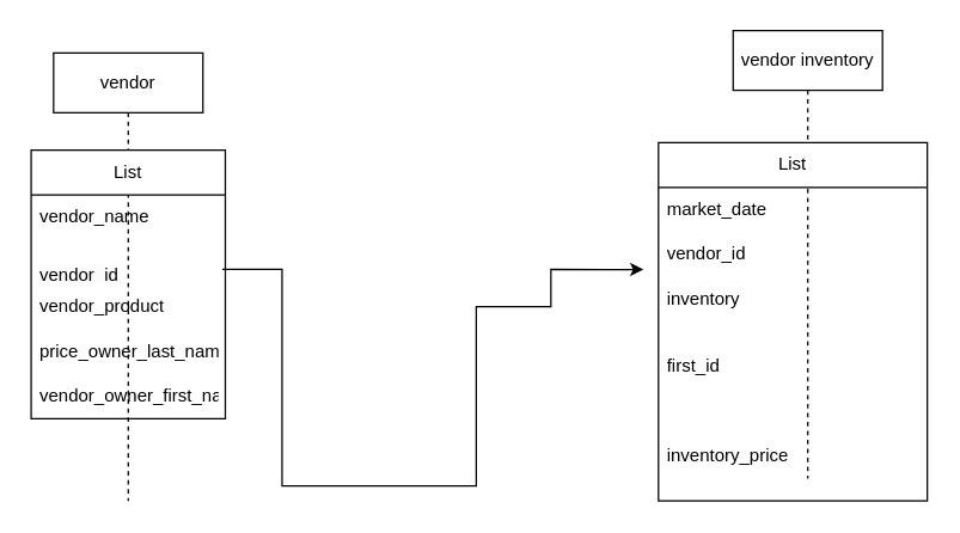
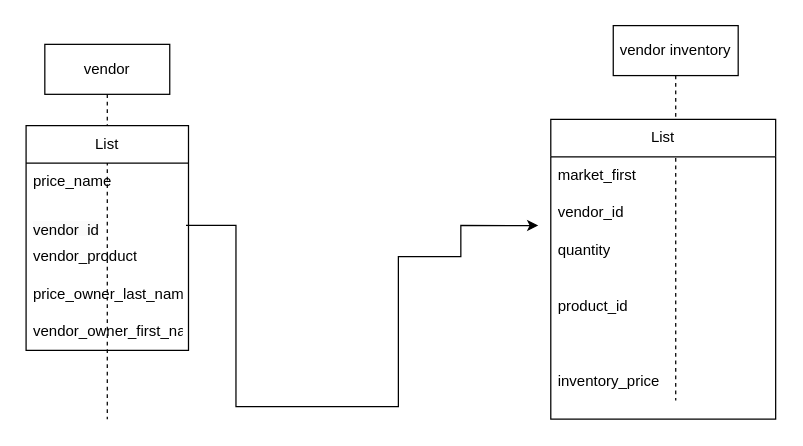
  <mxCell id="0" />
  <mxCell id="1" parent="0" />
  <mxCell id="2" value="vendor" style="shape=umlLifeline;perimeter=lifelinePerimeter;whiteSpace=wrap;html=1;container=0;dropTarget=0;collapsible=0;recursiveResize=0;outlineConnect=0;portConstraint=eastwest;newEdgeStyle={&quot;edgeStyle&quot;:&quot;elbowEdgeStyle&quot;,&quot;elbow&quot;:&quot;vertical&quot;,&quot;curved&quot;:0,&quot;rounded&quot;:0};" parent="1" vertex="1"><mxGeometry x="35" y="35" width="100" height="300" as="geometry" /></mxCell>
  <mxCell id="3" value="vendor inventory" style="shape=umlLifeline;perimeter=lifelinePerimeter;whiteSpace=wrap;html=1;container=0;dropTarget=0;collapsible=0;recursiveResize=0;outlineConnect=0;portConstraint=eastwest;newEdgeStyle={&quot;edgeStyle&quot;:&quot;elbowEdgeStyle&quot;,&quot;elbow&quot;:&quot;vertical&quot;,&quot;curved&quot;:0,&quot;rounded&quot;:0};" parent="1" vertex="1"><mxGeometry x="490" y="20" width="100" height="300" as="geometry" /></mxCell>
  <mxCell id="4" value="List" style="swimlane;fontStyle=0;childLayout=stackLayout;horizontal=1;startSize=30;horizontalStack=0;resizeParent=1;resizeParentMax=0;resizeLast=0;collapsible=1;marginBottom=0;whiteSpace=wrap;html=1;" vertex="1" parent="1"><mxGeometry x="20" y="100" width="130" height="180" as="geometry" /></mxCell>
- <mxCell id="5" value="vendor_name" style="text;strokeColor=none;fillColor=none;align=left;verticalAlign=middle;spacingLeft=4;spacingRight=4;overflow=hidden;points=[[0,0.5],[1,0.5]];portConstraint=eastwest;rotatable=0;whiteSpace=wrap;html=1;" vertex="1" parent="4"><mxGeometry y="30" width="130" height="30" as="geometry" /></mxCell>
+ <mxCell id="5" value="price_name" style="text;strokeColor=none;fillColor=none;align=left;verticalAlign=middle;spacingLeft=4;spacingRight=4;overflow=hidden;points=[[0,0.5],[1,0.5]];portConstraint=eastwest;rotatable=0;whiteSpace=wrap;html=1;" vertex="1" parent="4"><mxGeometry y="30" width="130" height="30" as="geometry" /></mxCell>
  <mxCell id="6" value="&#10;&lt;span style=&quot;color: rgb(0, 0, 0); font-family: Helvetica; font-size: 12px; font-style: normal; font-variant-ligatures: normal; font-variant-caps: normal; font-weight: 400; letter-spacing: normal; orphans: 2; text-align: left; text-indent: 0px; text-transform: none; widows: 2; word-spacing: 0px; -webkit-text-stroke-width: 0px; white-space: normal; background-color: rgb(251, 251, 251); text-decoration-thickness: initial; text-decoration-style: initial; text-decoration-color: initial; display: inline !important; float: none;&quot;&gt;vendor_id&lt;/span&gt;&#10;&#10;" style="text;strokeColor=none;fillColor=none;align=left;verticalAlign=middle;spacingLeft=4;spacingRight=4;overflow=hidden;points=[[0,0.5],[1,0.5]];portConstraint=eastwest;rotatable=0;whiteSpace=wrap;html=1;" vertex="1" parent="4"><mxGeometry y="60" width="130" height="30" as="geometry" /></mxCell>
  <mxCell id="7" value="vendor_product" style="text;strokeColor=none;fillColor=none;align=left;verticalAlign=middle;spacingLeft=4;spacingRight=4;overflow=hidden;points=[[0,0.5],[1,0.5]];portConstraint=eastwest;rotatable=0;whiteSpace=wrap;html=1;" vertex="1" parent="4"><mxGeometry y="90" width="130" height="30" as="geometry" /></mxCell>
  <mxCell id="8" value="price_owner_last_name" style="text;strokeColor=none;fillColor=none;align=left;verticalAlign=middle;spacingLeft=4;spacingRight=4;overflow=hidden;points=[[0,0.5],[1,0.5]];portConstraint=eastwest;rotatable=0;whiteSpace=wrap;html=1;" vertex="1" parent="4"><mxGeometry y="120" width="130" height="30" as="geometry" /></mxCell>
  <mxCell id="9" value="vendor_owner_first_name" style="text;strokeColor=none;fillColor=none;align=left;verticalAlign=middle;spacingLeft=4;spacingRight=4;overflow=hidden;points=[[0,0.5],[1,0.5]];portConstraint=eastwest;rotatable=0;whiteSpace=wrap;html=1;" vertex="1" parent="4"><mxGeometry y="150" width="130" height="30" as="geometry" /></mxCell>
  <mxCell id="10" style="edgeStyle=orthogonalEdgeStyle;rounded=0;orthogonalLoop=1;jettySize=auto;html=1;exitX=1;exitY=0.5;exitDx=0;exitDy=0;entryX=0.011;entryY=0.167;entryDx=0;entryDy=0;entryPerimeter=0;" edge="1" parent="1"><mxGeometry relative="1" as="geometry"><mxPoint x="430" y="180.01" as="targetPoint" /><mxPoint x="148.02" y="180" as="sourcePoint" /><Array as="points"><mxPoint x="188.02" y="180" /><mxPoint x="188.02" y="325" /><mxPoint x="318.02" y="325" /><mxPoint x="318.02" y="205" /><mxPoint x="368.02" y="205" /><mxPoint x="368.02" y="180" /></Array></mxGeometry></mxCell>
  <mxCell id="11" value="List" style="swimlane;fontStyle=0;childLayout=stackLayout;horizontal=1;startSize=30;horizontalStack=0;resizeParent=1;resizeParentMax=0;resizeLast=0;collapsible=1;marginBottom=0;whiteSpace=wrap;html=1;" vertex="1" parent="1"><mxGeometry x="440" y="95" width="180" height="240" as="geometry" /></mxCell>
- <mxCell id="12" value="market_date" style="text;strokeColor=none;fillColor=none;align=left;verticalAlign=middle;spacingLeft=4;spacingRight=4;overflow=hidden;points=[[0,0.5],[1,0.5]];portConstraint=eastwest;rotatable=0;whiteSpace=wrap;html=1;" vertex="1" parent="11"><mxGeometry y="30" width="180" height="30" as="geometry" /></mxCell>
+ <mxCell id="12" value="market_first" style="text;strokeColor=none;fillColor=none;align=left;verticalAlign=middle;spacingLeft=4;spacingRight=4;overflow=hidden;points=[[0,0.5],[1,0.5]];portConstraint=eastwest;rotatable=0;whiteSpace=wrap;html=1;" vertex="1" parent="11"><mxGeometry y="30" width="180" height="30" as="geometry" /></mxCell>
  <mxCell id="13" value="vendor_id" style="text;strokeColor=none;fillColor=none;align=left;verticalAlign=middle;spacingLeft=4;spacingRight=4;overflow=hidden;points=[[0,0.5],[1,0.5]];portConstraint=eastwest;rotatable=0;whiteSpace=wrap;html=1;" vertex="1" parent="11"><mxGeometry y="60" width="180" height="30" as="geometry" /></mxCell>
- <mxCell id="14" value="inventory" style="text;strokeColor=none;fillColor=none;align=left;verticalAlign=middle;spacingLeft=4;spacingRight=4;overflow=hidden;points=[[0,0.5],[1,0.5]];portConstraint=eastwest;rotatable=0;whiteSpace=wrap;html=1;" vertex="1" parent="11"><mxGeometry y="90" width="180" height="30" as="geometry" /></mxCell>
- <mxCell id="15" value="first_id" style="text;strokeColor=none;fillColor=none;align=left;verticalAlign=middle;spacingLeft=4;spacingRight=4;overflow=hidden;points=[[0,0.5],[1,0.5]];portConstraint=eastwest;rotatable=0;whiteSpace=wrap;html=1;" vertex="1" parent="11"><mxGeometry y="120" width="180" height="60" as="geometry" /></mxCell>
+ <mxCell id="14" value="quantity" style="text;strokeColor=none;fillColor=none;align=left;verticalAlign=middle;spacingLeft=4;spacingRight=4;overflow=hidden;points=[[0,0.5],[1,0.5]];portConstraint=eastwest;rotatable=0;whiteSpace=wrap;html=1;" vertex="1" parent="11"><mxGeometry y="90" width="180" height="30" as="geometry" /></mxCell>
+ <mxCell id="15" value="product_id" style="text;strokeColor=none;fillColor=none;align=left;verticalAlign=middle;spacingLeft=4;spacingRight=4;overflow=hidden;points=[[0,0.5],[1,0.5]];portConstraint=eastwest;rotatable=0;whiteSpace=wrap;html=1;" vertex="1" parent="11"><mxGeometry y="120" width="180" height="60" as="geometry" /></mxCell>
  <mxCell id="16" value="inventory_price" style="text;strokeColor=none;fillColor=none;align=left;verticalAlign=middle;spacingLeft=4;spacingRight=4;overflow=hidden;points=[[0,0.5],[1,0.5]];portConstraint=eastwest;rotatable=0;whiteSpace=wrap;html=1;" vertex="1" parent="11"><mxGeometry y="180" width="180" height="60" as="geometry" /></mxCell>
